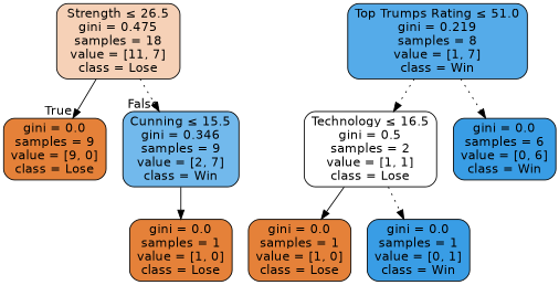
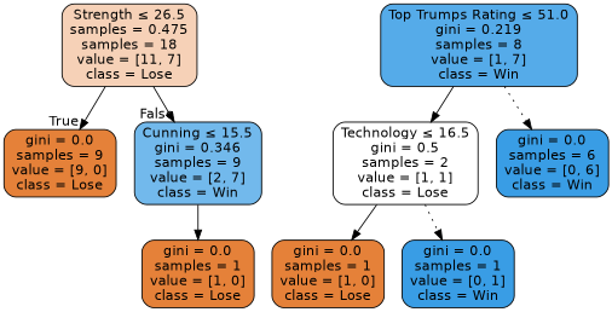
  digraph {
    node [color=black fillcolor="#e58139" fontname=helvetica shape=box style="filled, rounded"]
    edge [fontname=helvetica style=solid]
-   n1 [fillcolor="#f6d1b7" label=<Strength &le; 26.5<br/>gini = 0.475<br/>samples = 18<br/>value = [11, 7]<br/>class = Lose>]
+   n1 [fillcolor="#f6d1b7" label=<Strength &le; 26.5<br/>samples = 0.475<br/>samples = 18<br/>value = [11, 7]<br/>class = Lose>]
    n2 [label=<gini = 0.0<br/>samples = 9<br/>value = [9, 0]<br/>class = Lose>]
    n3 [fillcolor="#72b9ec" label=<Cunning &le; 15.5<br/>gini = 0.346<br/>samples = 9<br/>value = [2, 7]<br/>class = Win>]
    n4 [label=<gini = 0.0<br/>samples = 1<br/>value = [1, 0]<br/>class = Lose>]
    n5 [fillcolor="#55abe9" label=<Top Trumps Rating &le; 51.0<br/>gini = 0.219<br/>samples = 8<br/>value = [1, 7]<br/>class = Win>]
    n6 [fillcolor="#ffffff" label=<Technology &le; 16.5<br/>gini = 0.5<br/>samples = 2<br/>value = [1, 1]<br/>class = Lose>]
    n7 [fillcolor="#399de5" label=<gini = 0.0<br/>samples = 6<br/>value = [0, 6]<br/>class = Win>]
    n8 [label=<gini = 0.0<br/>samples = 1<br/>value = [1, 0]<br/>class = Lose>]
    n9 [fillcolor="#399de5" label=<gini = 0.0<br/>samples = 1<br/>value = [0, 1]<br/>class = Win>]
    n1 -> n2 [headlabel=True labelangle=45 labeldistance=2.5]
-   n1 -> n3 [headlabel=False labelangle=-45 labeldistance=2.5 style=dotted]
+   n1 -> n3 [headlabel=False labelangle=-45 labeldistance=2.5]
    n3 -> n4
-   n5 -> n6 [style=dotted]
+   n5 -> n6
    n5 -> n7 [style=dotted]
    n6 -> n8
    n6 -> n9 [style=dotted]
  }
